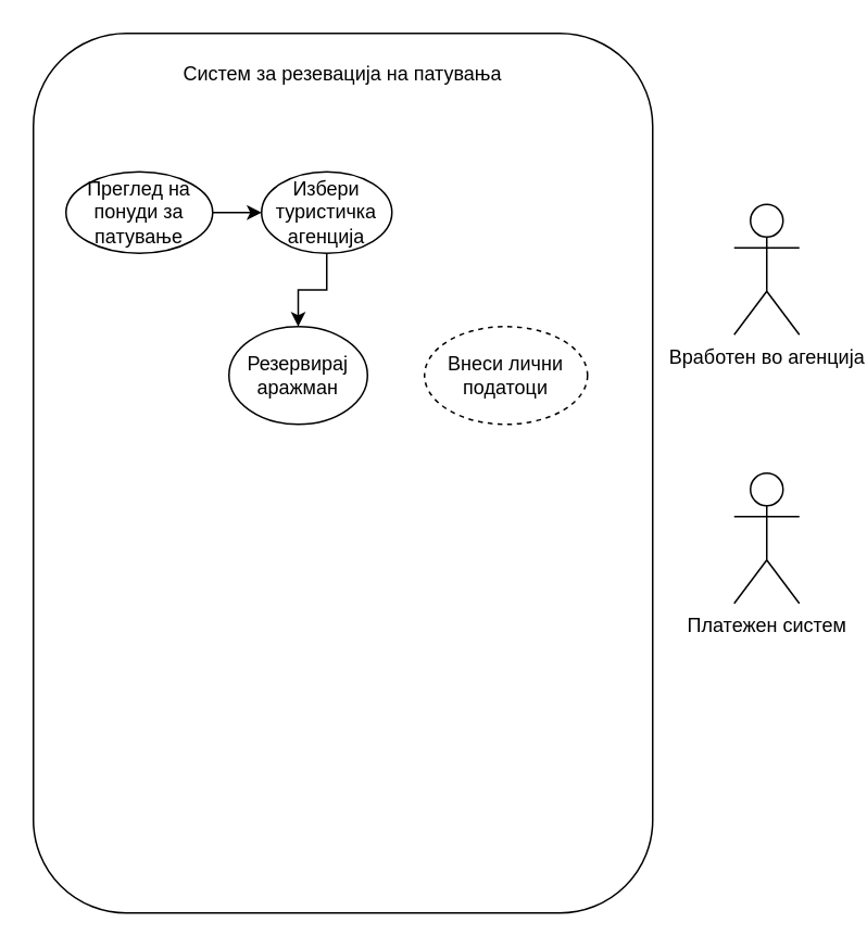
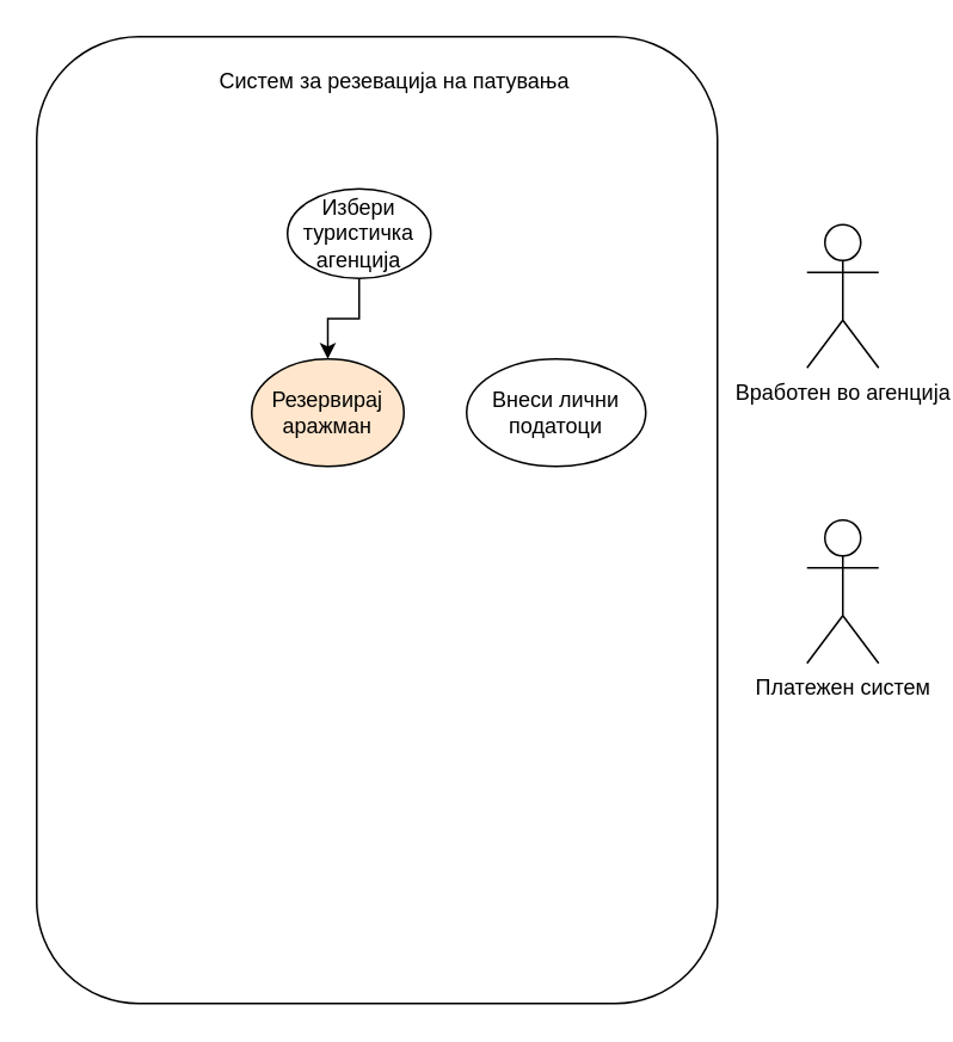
  <mxCell id="0" />
  <mxCell id="1" parent="0" />
  <mxCell id="2" value="" style="rounded=1;whiteSpace=wrap;html=1;" vertex="1" parent="1"><mxGeometry x="20" y="20" width="380" height="540" as="geometry" /></mxCell>
- <mxCell id="3" value="Систем за резевација на патувања" style="text;html=1;align=center;verticalAlign=middle;whiteSpace=wrap;rounded=0;" vertex="1" parent="1"><mxGeometry x="110" y="30" width="200" height="30" as="geometry" /></mxCell>
+ <mxCell id="3" value="Систем за резевација на патувања" style="text;html=1;align=center;verticalAlign=middle;whiteSpace=wrap;rounded=0;" vertex="1" parent="1"><mxGeometry x="120" y="30" width="200" height="30" as="geometry" /></mxCell>
  <mxCell id="4" value="Вработен во агенција" style="shape=umlActor;verticalLabelPosition=bottom;verticalAlign=top;html=1;outlineConnect=0;" vertex="1" parent="1"><mxGeometry x="450" y="125" width="40" height="80" as="geometry" /></mxCell>
  <mxCell id="5" value="Платежен систем" style="shape=umlActor;verticalLabelPosition=bottom;verticalAlign=top;html=1;outlineConnect=0;" vertex="1" parent="1"><mxGeometry x="450" y="290" width="40" height="80" as="geometry" /></mxCell>
- <mxCell id="6" value="" style="edgeStyle=orthogonalEdgeStyle;rounded=0;orthogonalLoop=1;jettySize=auto;html=1;" edge="1" parent="1" source="7" target="9"><mxGeometry relative="1" as="geometry" /></mxCell>
- <mxCell id="7" value="Преглед на понуди за патување" style="ellipse;whiteSpace=wrap;html=1;" vertex="1" parent="1"><mxGeometry x="40" y="105" width="90" height="50" as="geometry" /></mxCell>
  <mxCell id="8" value="" style="edgeStyle=orthogonalEdgeStyle;rounded=0;orthogonalLoop=1;jettySize=auto;html=1;" edge="1" parent="1" source="9" target="10"><mxGeometry relative="1" as="geometry" /></mxCell>
  <mxCell id="9" value="Избери туристичка агенција" style="ellipse;whiteSpace=wrap;html=1;" vertex="1" parent="1"><mxGeometry x="160" y="105" width="80" height="50" as="geometry" /></mxCell>
- <mxCell id="10" value="Резервирај аражман" style="ellipse;whiteSpace=wrap;html=1;" vertex="1" parent="1"><mxGeometry x="140" y="200" width="85" height="60" as="geometry" /></mxCell>
- <mxCell id="11" value="Внеси лични податоци" style="ellipse;whiteSpace=wrap;html=1;dashed=1;" vertex="1" parent="1"><mxGeometry x="260" y="200" width="100" height="60" as="geometry" /></mxCell>
+ <mxCell id="10" value="Резервирај аражман" style="ellipse;whiteSpace=wrap;html=1;fillColor=#ffe6cc;" vertex="1" parent="1"><mxGeometry x="140" y="200" width="85" height="60" as="geometry" /></mxCell>
+ <mxCell id="11" value="Внеси лични податоци" style="ellipse;whiteSpace=wrap;html=1;" vertex="1" parent="1"><mxGeometry x="260" y="200" width="100" height="60" as="geometry" /></mxCell>
